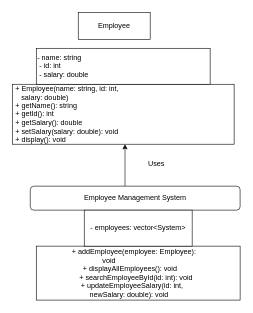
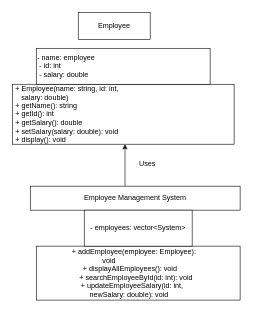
  <mxCell id="0" />
  <mxCell id="1" parent="0" />
  <mxCell id="2" value="&lt;div&gt;&amp;nbsp;+ Employee(name: string, id: int,&amp;nbsp; &amp;nbsp; &amp;nbsp;&lt;/div&gt;&lt;div&gt;&amp;nbsp; &amp;nbsp; salary: double)&amp;nbsp; &amp;nbsp; &amp;nbsp; &amp;nbsp; &amp;nbsp; &amp;nbsp; &amp;nbsp; &amp;nbsp; &amp;nbsp; &amp;nbsp;&amp;nbsp;&lt;/div&gt;&lt;div&gt;&amp;nbsp;+ getName(): string&amp;nbsp; &amp;nbsp; &amp;nbsp; &amp;nbsp; &amp;nbsp; &amp;nbsp; &amp;nbsp; &amp;nbsp; &amp;nbsp; &amp;nbsp;&lt;/div&gt;&lt;div&gt;&amp;nbsp;+ getId(): int&amp;nbsp; &amp;nbsp; &amp;nbsp; &amp;nbsp; &amp;nbsp; &amp;nbsp; &amp;nbsp; &amp;nbsp; &amp;nbsp; &amp;nbsp; &amp;nbsp; &amp;nbsp;&amp;nbsp;&lt;/div&gt;&lt;div&gt;&amp;nbsp;+ getSalary(): double&amp;nbsp; &amp;nbsp; &amp;nbsp; &amp;nbsp; &amp;nbsp; &amp;nbsp; &amp;nbsp; &amp;nbsp; &amp;nbsp;&lt;/div&gt;&lt;div&gt;&amp;nbsp;+ setSalary(salary: double): void&amp;nbsp; &amp;nbsp; &amp;nbsp;&lt;/div&gt;&lt;div&gt;&amp;nbsp;+ display(): void&amp;nbsp; &amp;nbsp; &amp;nbsp; &amp;nbsp;&lt;/div&gt;" style="rounded=0;whiteSpace=wrap;html=1;align=left;" vertex="1" parent="1"><mxGeometry x="20" y="140" width="370" height="100" as="geometry" /></mxCell>
  <mxCell id="3" value="" style="edgeStyle=orthogonalEdgeStyle;rounded=0;orthogonalLoop=1;jettySize=auto;html=1;verticalAlign=top;" edge="1" parent="1" source="4" target="2"><mxGeometry relative="1" as="geometry"><Array as="points"><mxPoint x="208" y="260" /><mxPoint x="208" y="260" /></Array></mxGeometry></mxCell>
- <mxCell id="4" value="Employee Management System" style="whiteSpace=wrap;html=1;rounded=1;" vertex="1" parent="1"><mxGeometry x="50" y="310" width="350" height="40" as="geometry" /></mxCell>
+ <mxCell id="4" value="Employee Management System" style="rounded=0;whiteSpace=wrap;html=1;" vertex="1" parent="1"><mxGeometry x="50" y="310" width="350" height="40" as="geometry" /></mxCell>
  <mxCell id="5" value="&lt;div&gt;+ addEmployee(employee: Employee):&amp;nbsp; &amp;nbsp;&amp;nbsp;&lt;/div&gt;&lt;div&gt;&amp;nbsp; &amp;nbsp;void&amp;nbsp; &amp;nbsp; &amp;nbsp; &amp;nbsp; &amp;nbsp; &amp;nbsp; &amp;nbsp; &amp;nbsp; &amp;nbsp; &amp;nbsp; &amp;nbsp; &amp;nbsp; &amp;nbsp; &amp;nbsp; &amp;nbsp; &amp;nbsp;&amp;nbsp;&lt;/div&gt;&lt;div&gt;&amp;nbsp;+ displayAllEmployees(): void&amp;nbsp; &amp;nbsp; &amp;nbsp; &amp;nbsp; &amp;nbsp;&lt;/div&gt;&lt;div&gt;&amp;nbsp;+ searchEmployeeById(id: int): void&amp;nbsp; &amp;nbsp;&lt;/div&gt;&lt;div&gt;&amp;nbsp;+ updateEmployeeSalary(id: int,&amp;nbsp; &amp;nbsp; &amp;nbsp; &amp;nbsp;&lt;/div&gt;&lt;div&gt;&amp;nbsp; &amp;nbsp;newSalary: double): void&amp;nbsp; &amp;nbsp; &amp;nbsp; &amp;nbsp; &amp;nbsp; &amp;nbsp;&amp;nbsp;&lt;/div&gt;" style="rounded=0;whiteSpace=wrap;html=1;" vertex="1" parent="1"><mxGeometry x="60" y="410" width="340" height="90" as="geometry" /></mxCell>
  <mxCell id="6" value="- employees: vector&amp;lt;System&amp;gt;" style="rounded=0;whiteSpace=wrap;html=1;" vertex="1" parent="1"><mxGeometry x="140" y="350" width="180" height="60" as="geometry" /></mxCell>
- <mxCell id="7" value="&lt;div&gt;- name: string&amp;nbsp; &amp;nbsp; &amp;nbsp; &amp;nbsp; &amp;nbsp; &amp;nbsp;&amp;nbsp;&lt;/div&gt;&lt;div&gt;&amp;nbsp;- id: int&amp;nbsp; &amp;nbsp; &amp;nbsp; &amp;nbsp; &amp;nbsp; &amp;nbsp; &amp;nbsp; &amp;nbsp;&lt;/div&gt;&lt;div&gt;&amp;nbsp;- salary: double&amp;nbsp; &amp;nbsp;&lt;/div&gt;" style="rounded=0;whiteSpace=wrap;html=1;align=left;" vertex="1" parent="1"><mxGeometry x="60" y="80" width="290" height="60" as="geometry" /></mxCell>
+ <mxCell id="7" value="&lt;div&gt;- name: employee&amp;nbsp; &amp;nbsp; &amp;nbsp; &amp;nbsp; &amp;nbsp; &amp;nbsp;&amp;nbsp;&lt;/div&gt;&lt;div&gt;&amp;nbsp;- id: int&amp;nbsp; &amp;nbsp; &amp;nbsp; &amp;nbsp; &amp;nbsp; &amp;nbsp; &amp;nbsp; &amp;nbsp;&lt;/div&gt;&lt;div&gt;&amp;nbsp;- salary: double&amp;nbsp; &amp;nbsp;&lt;/div&gt;" style="rounded=0;whiteSpace=wrap;html=1;align=left;" vertex="1" parent="1"><mxGeometry x="60" y="80" width="290" height="60" as="geometry" /></mxCell>
  <mxCell id="8" value="Employee" style="rounded=0;whiteSpace=wrap;html=1;" vertex="1" parent="1"><mxGeometry x="130" y="20" width="120" height="45" as="geometry" /></mxCell>
- <mxCell id="9" value="Uses" style="text;html=1;align=center;verticalAlign=middle;resizable=0;points=[];autosize=1;strokeColor=none;fillColor=none;" vertex="1" parent="1"><mxGeometry x="235" y="258" width="50" height="30" as="geometry" /></mxCell>
+ <mxCell id="9" value="Uses" style="text;html=1;align=center;verticalAlign=middle;resizable=0;points=[];autosize=1;strokeColor=none;fillColor=none;" vertex="1" parent="1"><mxGeometry x="220" y="258" width="50" height="30" as="geometry" /></mxCell>
